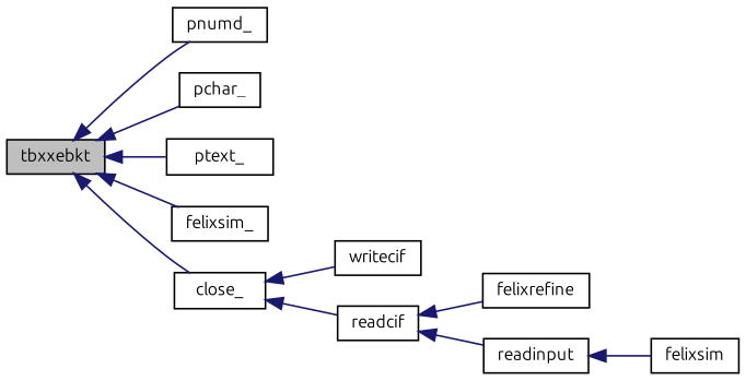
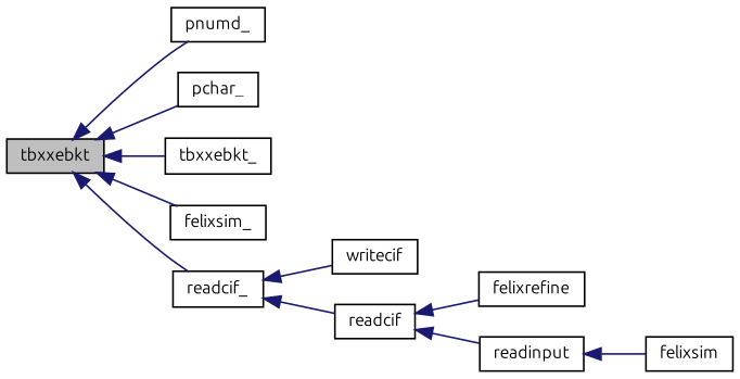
  digraph {
    fontname=Ubuntu
    rankdir=LR
    node [color=black fillcolor=white fontname=Ubuntu fontsize=10 shape=record style=filled]
    edge [color=midnightblue dir=back fontname=Ubuntu fontsize=10 labelfontname=Helvetica labelfontsize=10 style=solid]
    n1 [fillcolor=grey75 fontcolor=black height=0.2 label=tbxxebkt width=0.4]
    n2 [height=0.2 label=pnumd_ width=0.4]
    n3 [height=0.2 label=pchar_ width=0.4]
-   n4 [height=0.2 label=ptext_ width=0.4]
+   n4 [height=0.2 label=tbxxebkt_ width=0.4]
    n5 [height=0.2 label=felixsim_ width=0.4]
-   n6 [height=0.2 label=close_ width=0.4]
+   n6 [height=0.2 label=readcif_ width=0.4]
    n7 [height=0.2 label=writecif width=0.4]
    n8 [height=0.2 label=readcif width=0.4]
    n9 [height=0.2 label=felixrefine width=0.4]
    n10 [height=0.2 label=readinput width=0.4]
    n11 [height=0.2 label=felixsim width=0.4]
    n1 -> n2
    n1 -> n3
    n1 -> n4
    n1 -> n5
    n1 -> n6
    n6 -> n7
    n6 -> n8
    n8 -> n9
    n8 -> n10
    n10 -> n11
  }
